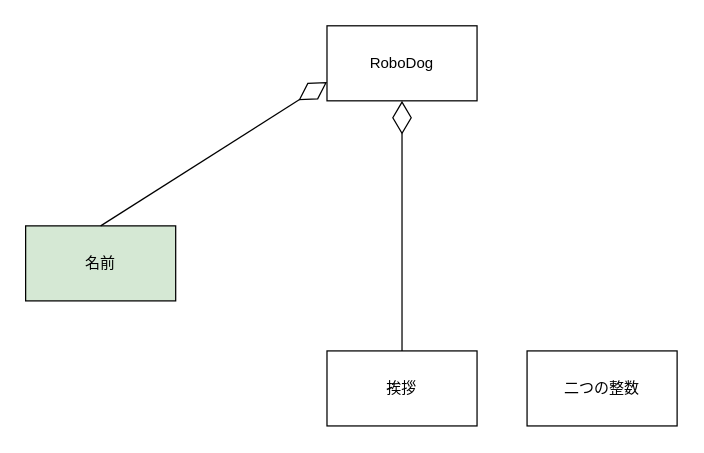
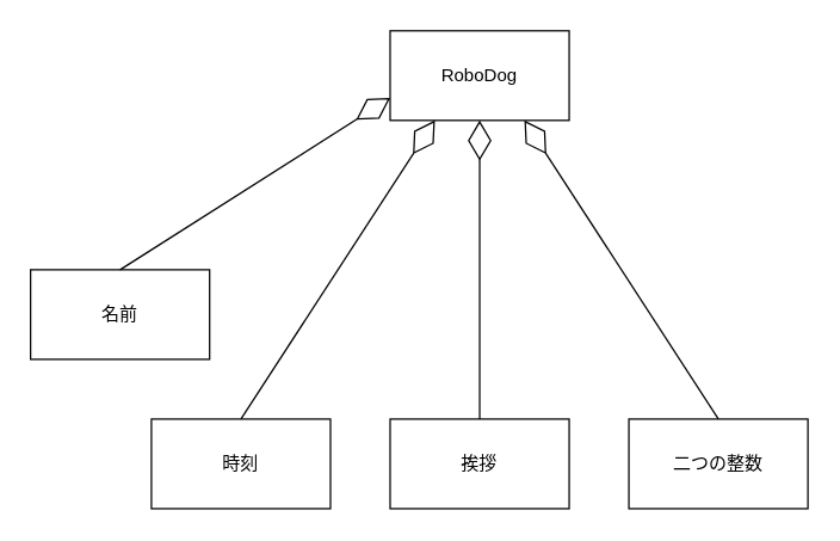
  <mxCell id="0" />
  <mxCell id="1" parent="0" />
  <mxCell id="2" value="RoboD&lt;span style=&quot;background-color: transparent; color: light-dark(rgb(0, 0, 0), rgb(255, 255, 255));&quot;&gt;og&lt;/span&gt;" style="rounded=0;whiteSpace=wrap;html=1;" vertex="1" parent="1"><mxGeometry x="261" y="20" width="120" height="60" as="geometry" /></mxCell>
- <mxCell id="3" value="名前" style="rounded=0;whiteSpace=wrap;html=1;fillColor=#d5e8d4;" vertex="1" parent="1"><mxGeometry x="20" y="180" width="120" height="60" as="geometry" /></mxCell>
+ <mxCell id="3" value="名前" style="rounded=0;whiteSpace=wrap;html=1;" vertex="1" parent="1"><mxGeometry x="20" y="180" width="120" height="60" as="geometry" /></mxCell>
  <mxCell id="4" value="" style="endArrow=diamondThin;endFill=0;endSize=24;html=1;rounded=0;entryX=0;entryY=0.75;entryDx=0;entryDy=0;exitX=0.5;exitY=0;exitDx=0;exitDy=0;" edge="1" parent="1" target="2"><mxGeometry width="160" relative="1" as="geometry"><mxPoint x="80" y="180" as="sourcePoint" /><mxPoint x="210" y="0" as="targetPoint" /></mxGeometry></mxCell>
+ <mxCell id="5" value="時刻" style="rounded=0;whiteSpace=wrap;html=1;" vertex="1" parent="1"><mxGeometry x="101" y="280" width="120" height="60" as="geometry" /></mxCell>
  <mxCell id="6" value="挨拶" style="rounded=0;whiteSpace=wrap;html=1;" vertex="1" parent="1"><mxGeometry x="261" y="280" width="120" height="60" as="geometry" /></mxCell>
+ <mxCell id="7" value="" style="endArrow=diamondThin;endFill=0;endSize=24;html=1;rounded=0;entryX=0.25;entryY=1;entryDx=0;entryDy=0;exitX=0.5;exitY=0;exitDx=0;exitDy=0;" edge="1" parent="1" source="5" target="2"><mxGeometry width="160" relative="1" as="geometry"><mxPoint x="371" y="360" as="sourcePoint" /><mxPoint x="501" y="180" as="targetPoint" /></mxGeometry></mxCell>
  <mxCell id="8" value="" style="endArrow=diamondThin;endFill=0;endSize=24;html=1;rounded=0;entryX=0.5;entryY=1;entryDx=0;entryDy=0;exitX=0.5;exitY=0;exitDx=0;exitDy=0;" edge="1" parent="1" source="6" target="2"><mxGeometry width="160" relative="1" as="geometry"><mxPoint x="471" y="320" as="sourcePoint" /><mxPoint x="601" y="140" as="targetPoint" /></mxGeometry></mxCell>
  <mxCell id="9" value="二つの整数" style="rounded=0;whiteSpace=wrap;html=1;" vertex="1" parent="1"><mxGeometry x="421" y="280" width="120" height="60" as="geometry" /></mxCell>
+ <mxCell id="10" value="" style="endArrow=diamondThin;endFill=0;endSize=24;html=1;rounded=0;entryX=0.75;entryY=1;entryDx=0;entryDy=0;exitX=0.5;exitY=0;exitDx=0;exitDy=0;" edge="1" parent="1" source="9" target="2"><mxGeometry width="160" relative="1" as="geometry"><mxPoint x="360" y="550" as="sourcePoint" /><mxPoint x="280" y="380" as="targetPoint" /></mxGeometry></mxCell>
